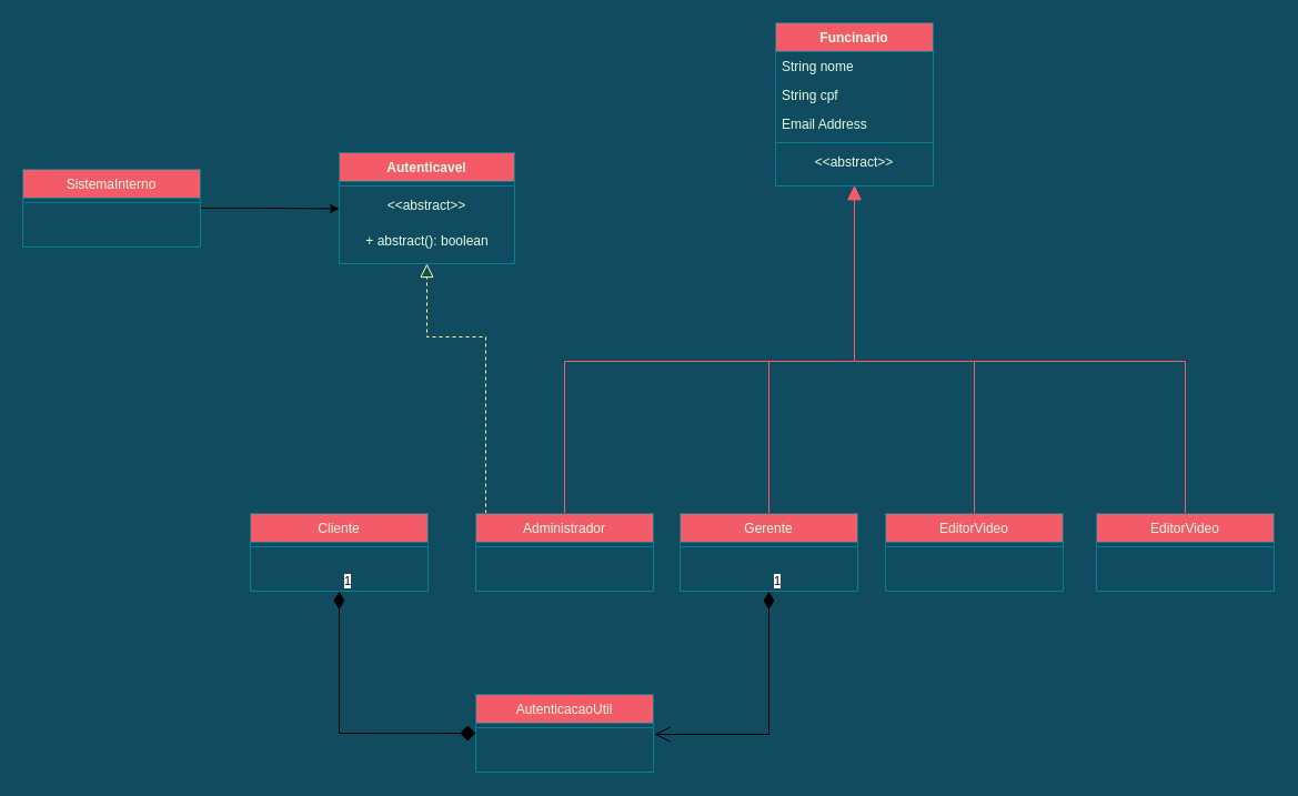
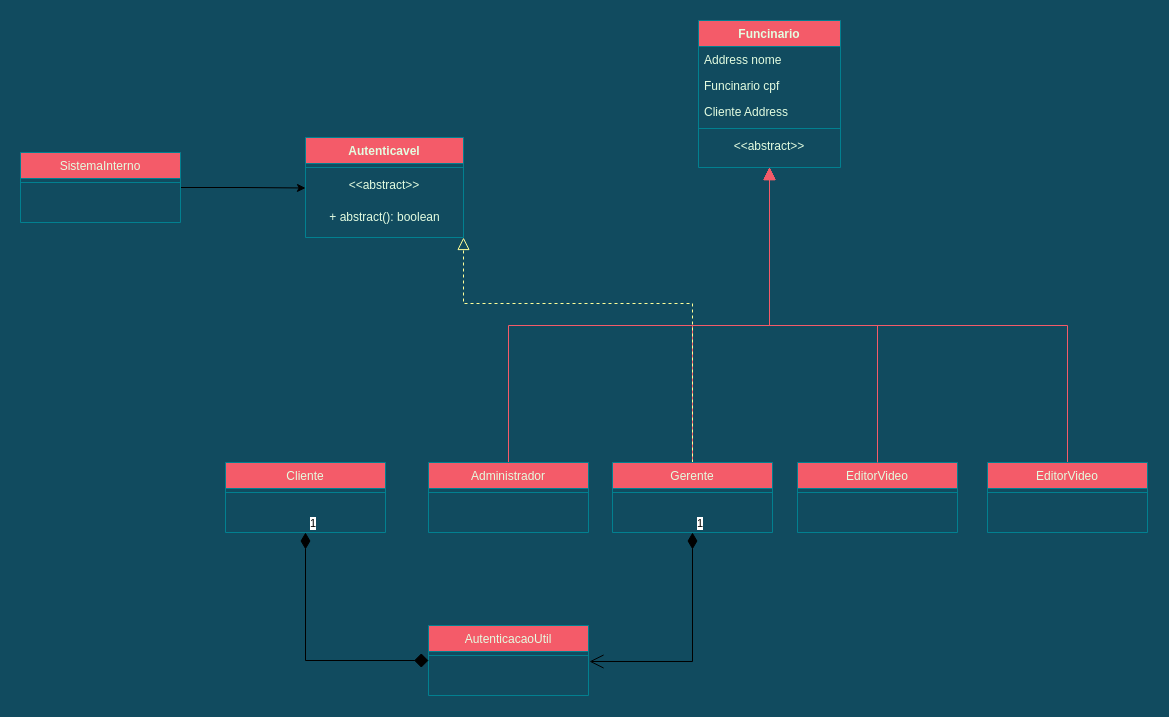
  <mxCell id="0" />
  <mxCell id="1" parent="0" />
  <mxCell id="2" value="Funcinario" style="swimlane;fontStyle=1;align=center;verticalAlign=top;childLayout=stackLayout;horizontal=1;startSize=26;horizontalStack=0;resizeParent=1;resizeLast=0;collapsible=1;marginBottom=0;rounded=0;shadow=0;strokeWidth=1;fillColor=#F45B69;strokeColor=#028090;fontColor=#E4FDE1;" parent="1" vertex="1"><mxGeometry x="698" y="20" width="142" height="147" as="geometry"><mxRectangle x="230" y="140" width="160" height="26" as="alternateBounds" /></mxGeometry></mxCell>
- <mxCell id="3" value="String nome" style="text;align=left;verticalAlign=top;spacingLeft=4;spacingRight=4;overflow=hidden;rotatable=0;points=[[0,0.5],[1,0.5]];portConstraint=eastwest;fontColor=#E4FDE1;" parent="2" vertex="1"><mxGeometry y="26" width="142" height="26" as="geometry" /></mxCell>
- <mxCell id="4" value="String cpf  " style="text;align=left;verticalAlign=top;spacingLeft=4;spacingRight=4;overflow=hidden;rotatable=0;points=[[0,0.5],[1,0.5]];portConstraint=eastwest;rounded=0;shadow=0;html=0;fontColor=#E4FDE1;" parent="2" vertex="1"><mxGeometry y="52" width="142" height="26" as="geometry" /></mxCell>
- <mxCell id="5" value="Email Address" style="text;align=left;verticalAlign=top;spacingLeft=4;spacingRight=4;overflow=hidden;rotatable=0;points=[[0,0.5],[1,0.5]];portConstraint=eastwest;rounded=0;shadow=0;html=0;fontColor=#E4FDE1;" parent="2" vertex="1"><mxGeometry y="78" width="142" height="26" as="geometry" /></mxCell>
+ <mxCell id="3" value="Address nome" style="text;align=left;verticalAlign=top;spacingLeft=4;spacingRight=4;overflow=hidden;rotatable=0;points=[[0,0.5],[1,0.5]];portConstraint=eastwest;fontColor=#E4FDE1;" parent="2" vertex="1"><mxGeometry y="26" width="142" height="26" as="geometry" /></mxCell>
+ <mxCell id="4" value="Funcinario cpf  " style="text;align=left;verticalAlign=top;spacingLeft=4;spacingRight=4;overflow=hidden;rotatable=0;points=[[0,0.5],[1,0.5]];portConstraint=eastwest;rounded=0;shadow=0;html=0;fontColor=#E4FDE1;" parent="2" vertex="1"><mxGeometry y="52" width="142" height="26" as="geometry" /></mxCell>
+ <mxCell id="5" value="Cliente Address" style="text;align=left;verticalAlign=top;spacingLeft=4;spacingRight=4;overflow=hidden;rotatable=0;points=[[0,0.5],[1,0.5]];portConstraint=eastwest;rounded=0;shadow=0;html=0;fontColor=#E4FDE1;" parent="2" vertex="1"><mxGeometry y="78" width="142" height="26" as="geometry" /></mxCell>
  <mxCell id="6" value="" style="line;html=1;strokeWidth=1;align=left;verticalAlign=middle;spacingTop=-1;spacingLeft=3;spacingRight=3;rotatable=0;labelPosition=right;points=[];portConstraint=eastwest;labelBackgroundColor=#114B5F;fillColor=#F45B69;strokeColor=#028090;fontColor=#E4FDE1;" parent="2" vertex="1"><mxGeometry y="104" width="142" height="8" as="geometry" /></mxCell>
  <mxCell id="7" value="&lt;&lt;abstract&gt;&gt;" style="text;align=center;verticalAlign=top;spacingLeft=4;spacingRight=4;overflow=hidden;rotatable=0;points=[[0,0.5],[1,0.5]];portConstraint=eastwest;fontColor=#E4FDE1;" parent="2" vertex="1"><mxGeometry y="112" width="142" height="35" as="geometry" /></mxCell>
  <mxCell id="8" style="edgeStyle=elbowEdgeStyle;rounded=0;orthogonalLoop=1;jettySize=auto;elbow=vertical;html=1;fontColor=#E4FDE1;endArrow=block;endFill=1;endSize=10;strokeColor=#F45B69;fillColor=#F45B69;" parent="1" source="10" edge="1"><mxGeometry relative="1" as="geometry"><mxPoint x="769" y="167" as="targetPoint" /><Array as="points"><mxPoint x="637" y="325" /></Array></mxGeometry></mxCell>
- <mxCell id="9" style="edgeStyle=elbowEdgeStyle;rounded=0;orthogonalLoop=1;jettySize=auto;elbow=vertical;html=1;dashed=1;fontColor=#E4FDE1;endArrow=block;endFill=0;endSize=10;strokeColor=#FFFF99;fillColor=#6a00ff;entryX=0.5;entryY=1;entryDx=0;entryDy=0;" parent="1" source="10" target="18" edge="1"><mxGeometry relative="1" as="geometry"><mxPoint x="487" y="239" as="targetPoint" /><Array as="points"><mxPoint x="437" y="303" /><mxPoint x="387" y="241" /></Array></mxGeometry></mxCell>
  <mxCell id="10" value="Administrador" style="swimlane;fontStyle=0;align=center;verticalAlign=top;childLayout=stackLayout;horizontal=1;startSize=26;horizontalStack=0;resizeParent=1;resizeLast=0;collapsible=1;marginBottom=0;rounded=0;shadow=0;strokeWidth=1;fillColor=#F45B69;strokeColor=#028090;fontColor=#E4FDE1;" parent="1" vertex="1"><mxGeometry x="428" y="462" width="160" height="70" as="geometry"><mxRectangle x="130" y="380" width="160" height="26" as="alternateBounds" /></mxGeometry></mxCell>
  <mxCell id="11" value="" style="line;html=1;strokeWidth=1;align=left;verticalAlign=middle;spacingTop=-1;spacingLeft=3;spacingRight=3;rotatable=0;labelPosition=right;points=[];portConstraint=eastwest;labelBackgroundColor=#114B5F;fillColor=#F45B69;strokeColor=#028090;fontColor=#E4FDE1;" parent="10" vertex="1"><mxGeometry y="26" width="160" height="8" as="geometry" /></mxCell>
  <mxCell id="12" value="EditorVideo" style="swimlane;fontStyle=0;align=center;verticalAlign=top;childLayout=stackLayout;horizontal=1;startSize=26;horizontalStack=0;resizeParent=1;resizeLast=0;collapsible=1;marginBottom=0;rounded=0;shadow=0;strokeWidth=1;fillColor=#F45B69;strokeColor=#028090;fontColor=#E4FDE1;" parent="1" vertex="1"><mxGeometry x="797" y="462" width="160" height="70" as="geometry"><mxRectangle x="340" y="380" width="170" height="26" as="alternateBounds" /></mxGeometry></mxCell>
  <mxCell id="13" value="" style="line;html=1;strokeWidth=1;align=left;verticalAlign=middle;spacingTop=-1;spacingLeft=3;spacingRight=3;rotatable=0;labelPosition=right;points=[];portConstraint=eastwest;labelBackgroundColor=#114B5F;fillColor=#F45B69;strokeColor=#028090;fontColor=#E4FDE1;" parent="12" vertex="1"><mxGeometry y="26" width="160" height="8" as="geometry" /></mxCell>
  <mxCell id="14" value="" style="endArrow=block;endSize=10;endFill=1;shadow=0;strokeWidth=1;rounded=0;edgeStyle=elbowEdgeStyle;exitX=0.5;exitY=0;exitDx=0;exitDy=0;labelBackgroundColor=#114B5F;strokeColor=#F45B69;fontColor=#E4FDE1;elbow=vertical;" parent="1" source="15" target="7" edge="1"><mxGeometry width="160" relative="1" as="geometry"><mxPoint x="827" y="334" as="sourcePoint" /><mxPoint x="777" y="175" as="targetPoint" /><Array as="points"><mxPoint x="849" y="325" /><mxPoint x="769" y="303" /><mxPoint x="677" y="183" /><mxPoint x="527" y="181" /><mxPoint x="527" y="182" /><mxPoint x="527" y="186" /><mxPoint x="582" y="271" /><mxPoint x="728" y="190" /><mxPoint x="653" y="231" /></Array></mxGeometry></mxCell>
  <mxCell id="15" value="EditorVideo" style="swimlane;fontStyle=0;align=center;verticalAlign=top;childLayout=stackLayout;horizontal=1;startSize=26;horizontalStack=0;resizeParent=1;resizeLast=0;collapsible=1;marginBottom=0;rounded=0;shadow=0;strokeWidth=1;fillColor=#F45B69;strokeColor=#028090;fontColor=#E4FDE1;" parent="1" vertex="1"><mxGeometry x="987" y="462" width="160" height="70" as="geometry"><mxRectangle x="340" y="380" width="170" height="26" as="alternateBounds" /></mxGeometry></mxCell>
  <mxCell id="16" value="" style="line;html=1;strokeWidth=1;align=left;verticalAlign=middle;spacingTop=-1;spacingLeft=3;spacingRight=3;rotatable=0;labelPosition=right;points=[];portConstraint=eastwest;labelBackgroundColor=#114B5F;fillColor=#F45B69;strokeColor=#028090;fontColor=#E4FDE1;" parent="15" vertex="1"><mxGeometry y="26" width="160" height="8" as="geometry" /></mxCell>
  <mxCell id="17" style="edgeStyle=elbowEdgeStyle;rounded=0;orthogonalLoop=1;jettySize=auto;elbow=vertical;html=1;fontColor=#E4FDE1;endArrow=block;endFill=1;strokeColor=#F45B69;fillColor=#F45B69;endSize=10;exitX=0.5;exitY=0;exitDx=0;exitDy=0;" parent="1" source="12" target="7" edge="1"><mxGeometry relative="1" as="geometry"><mxPoint x="543.167" y="338.667" as="targetPoint" /><Array as="points"><mxPoint x="769" y="325" /><mxPoint x="769" y="303" /><mxPoint x="823" y="303" /></Array></mxGeometry></mxCell>
  <mxCell id="18" value="Autenticavel" style="swimlane;fontStyle=1;align=center;verticalAlign=top;childLayout=stackLayout;horizontal=1;startSize=26;horizontalStack=0;resizeParent=1;resizeLast=0;collapsible=1;marginBottom=0;rounded=0;shadow=0;strokeWidth=1;fillColor=#F45B69;strokeColor=#028090;fontColor=#E4FDE1;" parent="1" vertex="1"><mxGeometry x="305" y="137" width="158" height="100" as="geometry"><mxRectangle x="230" y="140" width="160" height="26" as="alternateBounds" /></mxGeometry></mxCell>
  <mxCell id="19" value="" style="line;html=1;strokeWidth=1;align=left;verticalAlign=middle;spacingTop=-1;spacingLeft=3;spacingRight=3;rotatable=0;labelPosition=right;points=[];portConstraint=eastwest;labelBackgroundColor=#114B5F;fillColor=#F45B69;strokeColor=#028090;fontColor=#E4FDE1;" parent="18" vertex="1"><mxGeometry y="26" width="158" height="8" as="geometry" /></mxCell>
  <mxCell id="20" value="&lt;&lt;abstract&gt;&gt;" style="text;align=center;verticalAlign=top;spacingLeft=4;spacingRight=4;overflow=hidden;rotatable=0;points=[[0,0.5],[1,0.5]];portConstraint=eastwest;fontColor=#E4FDE1;" parent="18" vertex="1"><mxGeometry y="34" width="158" height="33" as="geometry" /></mxCell>
  <mxCell id="21" value="+ abstract(): boolean&lt;br&gt;" style="text;html=1;align=center;verticalAlign=middle;resizable=0;points=[];autosize=1;strokeColor=none;fillColor=none;fontColor=#E4FDE1;" parent="18" vertex="1"><mxGeometry y="67" width="158" height="26" as="geometry" /></mxCell>
  <mxCell id="22" style="edgeStyle=elbowEdgeStyle;rounded=0;orthogonalLoop=1;jettySize=auto;elbow=vertical;html=1;fontColor=#E4FDE1;endArrow=block;endFill=1;endSize=10;strokeColor=#F45B69;fillColor=#F45B69;exitX=0.5;exitY=0;exitDx=0;exitDy=0;" parent="1" source="24" edge="1"><mxGeometry relative="1" as="geometry"><mxPoint x="769" y="167" as="targetPoint" /><Array as="points"><mxPoint x="729" y="325" /><mxPoint x="769" y="297" /><mxPoint x="686" y="303" /></Array></mxGeometry></mxCell>
+ <mxCell id="23" style="edgeStyle=elbowEdgeStyle;rounded=0;orthogonalLoop=1;jettySize=auto;elbow=vertical;html=1;dashed=1;fontColor=#E4FDE1;endArrow=block;endFill=0;endSize=10;strokeColor=#FFFF99;fillColor=#6a00ff;entryX=1;entryY=1;entryDx=0;entryDy=0;" parent="1" source="24" target="18" edge="1"><mxGeometry relative="1" as="geometry"><mxPoint x="512" y="240" as="targetPoint" /><Array as="points"><mxPoint x="508" y="303" /></Array></mxGeometry></mxCell>
  <mxCell id="24" value="Gerente" style="swimlane;fontStyle=0;align=center;verticalAlign=top;childLayout=stackLayout;horizontal=1;startSize=26;horizontalStack=0;resizeParent=1;resizeLast=0;collapsible=1;marginBottom=0;rounded=0;shadow=0;strokeWidth=1;fillColor=#F45B69;strokeColor=#028090;fontColor=#E4FDE1;" parent="1" vertex="1"><mxGeometry x="612" y="462" width="160" height="70" as="geometry"><mxRectangle x="130" y="380" width="160" height="26" as="alternateBounds" /></mxGeometry></mxCell>
  <mxCell id="25" value="" style="line;html=1;strokeWidth=1;align=left;verticalAlign=middle;spacingTop=-1;spacingLeft=3;spacingRight=3;rotatable=0;labelPosition=right;points=[];portConstraint=eastwest;labelBackgroundColor=#114B5F;fillColor=#F45B69;strokeColor=#028090;fontColor=#E4FDE1;" parent="24" vertex="1"><mxGeometry y="26" width="160" height="8" as="geometry" /></mxCell>
  <mxCell id="26" style="edgeStyle=orthogonalEdgeStyle;rounded=0;orthogonalLoop=1;jettySize=auto;html=1;entryX=0;entryY=0.5;entryDx=0;entryDy=0;" parent="1" source="27" target="20" edge="1"><mxGeometry relative="1" as="geometry" /></mxCell>
  <mxCell id="27" value="SistemaInterno" style="swimlane;fontStyle=0;align=center;verticalAlign=top;childLayout=stackLayout;horizontal=1;startSize=26;horizontalStack=0;resizeParent=1;resizeLast=0;collapsible=1;marginBottom=0;rounded=0;shadow=0;strokeWidth=1;fillColor=#F45B69;strokeColor=#028090;fontColor=#E4FDE1;" parent="1" vertex="1"><mxGeometry x="20" y="152" width="160" height="70" as="geometry"><mxRectangle x="130" y="380" width="160" height="26" as="alternateBounds" /></mxGeometry></mxCell>
  <mxCell id="28" value="" style="line;html=1;strokeWidth=1;align=left;verticalAlign=middle;spacingTop=-1;spacingLeft=3;spacingRight=3;rotatable=0;labelPosition=right;points=[];portConstraint=eastwest;labelBackgroundColor=#114B5F;fillColor=#F45B69;strokeColor=#028090;fontColor=#E4FDE1;" parent="27" vertex="1"><mxGeometry y="26" width="160" height="8" as="geometry" /></mxCell>
  <mxCell id="29" value="Cliente" style="swimlane;fontStyle=0;align=center;verticalAlign=top;childLayout=stackLayout;horizontal=1;startSize=26;horizontalStack=0;resizeParent=1;resizeLast=0;collapsible=1;marginBottom=0;rounded=0;shadow=0;strokeWidth=1;fillColor=#F45B69;strokeColor=#028090;fontColor=#E4FDE1;" parent="1" vertex="1"><mxGeometry x="225" y="462" width="160" height="70" as="geometry"><mxRectangle x="130" y="380" width="160" height="26" as="alternateBounds" /></mxGeometry></mxCell>
  <mxCell id="30" value="" style="line;html=1;strokeWidth=1;align=left;verticalAlign=middle;spacingTop=-1;spacingLeft=3;spacingRight=3;rotatable=0;labelPosition=right;points=[];portConstraint=eastwest;labelBackgroundColor=#114B5F;fillColor=#F45B69;strokeColor=#028090;fontColor=#E4FDE1;" parent="29" vertex="1"><mxGeometry y="26" width="160" height="8" as="geometry" /></mxCell>
  <mxCell id="31" value="AutenticacaoUtil&#10;" style="swimlane;fontStyle=0;align=center;verticalAlign=top;childLayout=stackLayout;horizontal=1;startSize=26;horizontalStack=0;resizeParent=1;resizeLast=0;collapsible=1;marginBottom=0;rounded=0;shadow=0;strokeWidth=1;fillColor=#F45B69;strokeColor=#028090;fontColor=#E4FDE1;" vertex="1" parent="1"><mxGeometry x="428" y="625" width="160" height="70" as="geometry"><mxRectangle x="130" y="380" width="160" height="26" as="alternateBounds" /></mxGeometry></mxCell>
  <mxCell id="32" value="" style="line;html=1;strokeWidth=1;align=left;verticalAlign=middle;spacingTop=-1;spacingLeft=3;spacingRight=3;rotatable=0;labelPosition=right;points=[];portConstraint=eastwest;labelBackgroundColor=#114B5F;fillColor=#F45B69;strokeColor=#028090;fontColor=#E4FDE1;" vertex="1" parent="31"><mxGeometry y="26" width="160" height="8" as="geometry" /></mxCell>
  <mxCell id="33" value="1" style="endArrow=open;html=1;endSize=12;startArrow=diamondThin;startSize=14;startFill=1;edgeStyle=orthogonalEdgeStyle;align=left;verticalAlign=bottom;rounded=0;exitX=0.5;exitY=1;exitDx=0;exitDy=0;" edge="1" parent="1" source="24"><mxGeometry x="-1" y="3" relative="1" as="geometry"><mxPoint x="695" y="556" as="sourcePoint" /><mxPoint x="589" y="661" as="targetPoint" /><Array as="points"><mxPoint x="692" y="661" /></Array></mxGeometry></mxCell>
  <mxCell id="34" value="1" style="endArrow=diamond;html=1;endSize=12;startArrow=diamondThin;startSize=14;startFill=1;edgeStyle=orthogonalEdgeStyle;align=left;verticalAlign=bottom;rounded=0;exitX=0.5;exitY=1;exitDx=0;exitDy=0;entryX=0;entryY=0.5;entryDx=0;entryDy=0;" edge="1" parent="1" source="29" target="31"><mxGeometry x="-1" y="3" relative="1" as="geometry"><mxPoint x="291" y="563" as="sourcePoint" /><mxPoint x="305" y="664" as="targetPoint" /></mxGeometry></mxCell>
